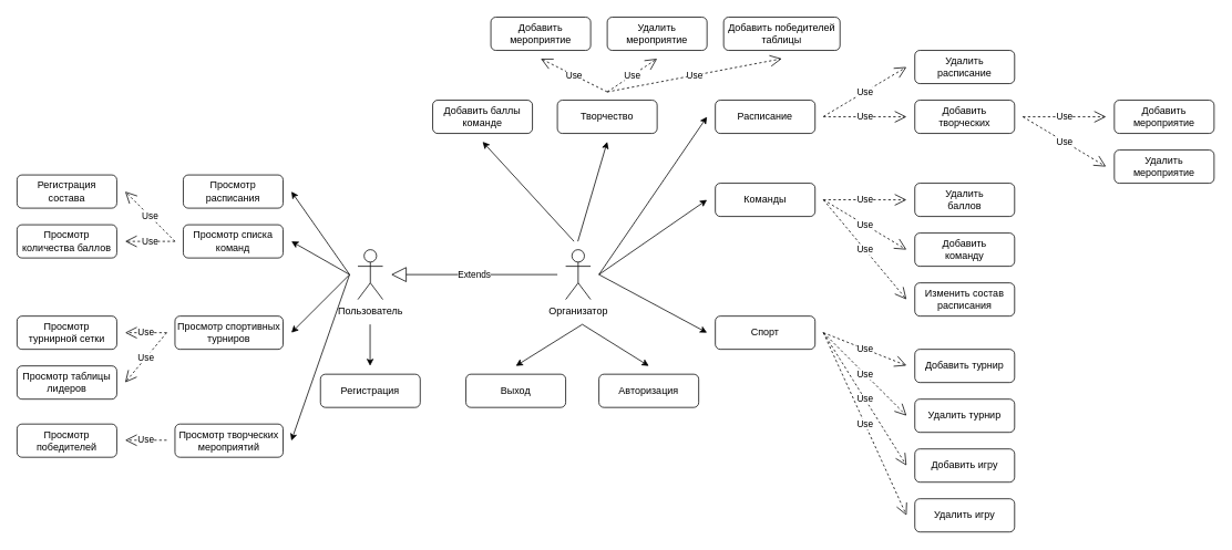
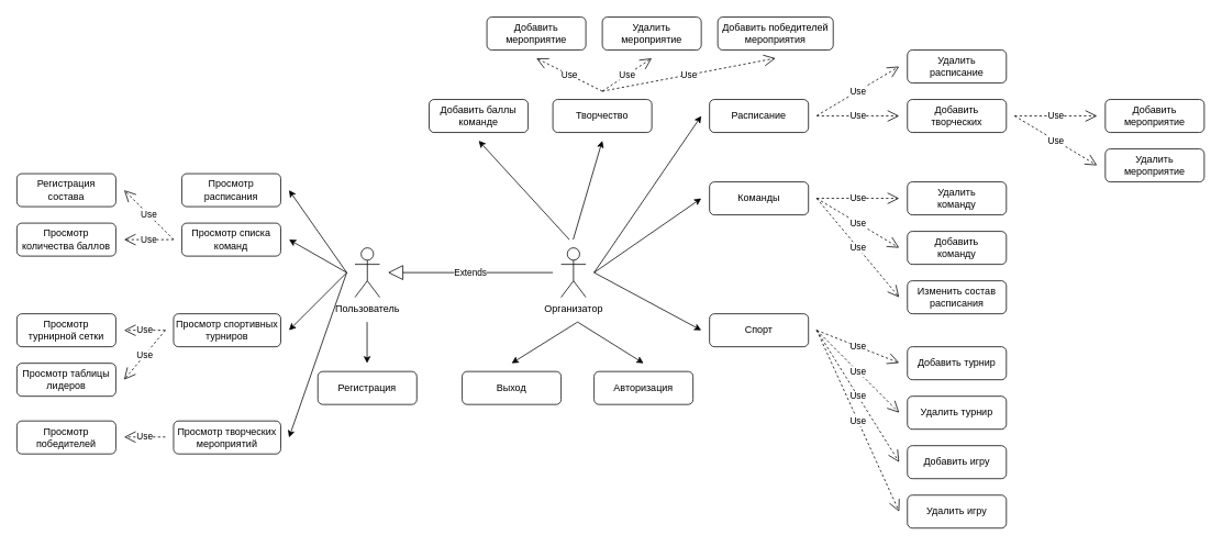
  <mxCell id="0" />
  <mxCell id="1" parent="0" />
  <mxCell id="2" value="Пользователь" style="shape=umlActor;verticalLabelPosition=bottom;verticalAlign=top;html=1;outlineConnect=0;" parent="1" vertex="1"><mxGeometry x="430" y="300" width="30" height="60" as="geometry" /></mxCell>
  <mxCell id="3" value="Просмотр расписания" style="rounded=1;whiteSpace=wrap;html=1;" parent="1" vertex="1"><mxGeometry y="210" width="120" height="40" as="geometry" x="220" /></mxCell>
  <mxCell id="4" value="Просмотр списка команд" style="rounded=1;whiteSpace=wrap;html=1;" parent="1" vertex="1"><mxGeometry y="270" width="120" height="40" as="geometry" x="220" /></mxCell>
  <mxCell id="5" value="Просмотр спортивных турниров" style="rounded=1;whiteSpace=wrap;html=1;" parent="1" vertex="1"><mxGeometry x="210" y="380" width="130" height="40" as="geometry" /></mxCell>
  <mxCell id="6" value="Просмотр творческих мероприятий" style="rounded=1;whiteSpace=wrap;html=1;" parent="1" vertex="1"><mxGeometry x="210" y="510" width="130" height="40" as="geometry" /></mxCell>
  <mxCell id="7" value="Организатор" style="shape=umlActor;verticalLabelPosition=bottom;verticalAlign=top;html=1;outlineConnect=0;" parent="1" vertex="1"><mxGeometry x="680" y="300" width="30" height="60" as="geometry" /></mxCell>
  <mxCell id="8" value="Расписание" style="rounded=1;whiteSpace=wrap;html=1;" parent="1" vertex="1"><mxGeometry x="860" y="120" width="120" height="40" as="geometry" /></mxCell>
  <mxCell id="9" value="Команды" style="rounded=1;whiteSpace=wrap;html=1;" parent="1" vertex="1"><mxGeometry x="860" y="220" width="120" height="40" as="geometry" /></mxCell>
  <mxCell id="10" value="Спорт" style="rounded=1;whiteSpace=wrap;html=1;" parent="1" vertex="1"><mxGeometry x="860" y="380" width="120" height="40" as="geometry" /></mxCell>
  <mxCell id="11" value="Творчество" style="rounded=1;whiteSpace=wrap;html=1;" parent="1" vertex="1"><mxGeometry x="670" y="120" width="120" height="40" as="geometry" /></mxCell>
  <mxCell id="12" value="" style="endArrow=classic;html=1;rounded=0;" parent="1" edge="1"><mxGeometry width="50" height="50" relative="1" as="geometry"><mxPoint x="720" y="330" as="sourcePoint" /><mxPoint x="850" as="targetPoint" y="140" /></mxGeometry></mxCell>
  <mxCell id="13" value="" style="endArrow=classic;html=1;rounded=0;" parent="1" edge="1"><mxGeometry width="50" height="50" relative="1" as="geometry"><mxPoint x="720" y="330" as="sourcePoint" /><mxPoint x="850" y="400" as="targetPoint" /></mxGeometry></mxCell>
  <mxCell id="14" value="" style="endArrow=classic;html=1;rounded=0;" parent="1" edge="1"><mxGeometry width="50" height="50" relative="1" as="geometry"><mxPoint x="720" y="330" as="sourcePoint" /><mxPoint x="850" y="240" as="targetPoint" /></mxGeometry></mxCell>
  <mxCell id="15" value="Регистрация" style="rounded=1;whiteSpace=wrap;html=1;" parent="1" vertex="1"><mxGeometry x="385" y="450" width="120" height="40" as="geometry" /></mxCell>
  <mxCell id="16" value="Авторизация" style="rounded=1;whiteSpace=wrap;html=1;" parent="1" vertex="1"><mxGeometry x="720" y="450" width="120" height="40" as="geometry" /></mxCell>
  <mxCell id="17" value="Удалить &lt;br&gt;расписание" style="rounded=1;whiteSpace=wrap;html=1;" parent="1" vertex="1"><mxGeometry x="1100" y="60" width="120" height="40" as="geometry" /></mxCell>
  <mxCell id="18" value="Добавить&lt;br&gt;творческих" style="rounded=1;whiteSpace=wrap;html=1;" parent="1" vertex="1"><mxGeometry x="1100" y="120" width="120" height="40" as="geometry" /></mxCell>
  <mxCell id="19" value="Добавить мероприятие" style="rounded=1;whiteSpace=wrap;html=1;" parent="1" vertex="1"><mxGeometry x="1340" y="120" width="120" height="40" as="geometry" /></mxCell>
  <mxCell id="20" value="Удалить&lt;br&gt;мероприятие" style="rounded=1;whiteSpace=wrap;html=1;" parent="1" vertex="1"><mxGeometry x="1340" y="180" width="120" height="40" as="geometry" /></mxCell>
- <mxCell id="21" value="Удалить&lt;br&gt;баллов" style="rounded=1;whiteSpace=wrap;html=1;" parent="1" vertex="1"><mxGeometry x="1100" y="220" width="120" height="40" as="geometry" /></mxCell>
+ <mxCell id="21" value="Удалить&lt;br&gt;команду" style="rounded=1;whiteSpace=wrap;html=1;" parent="1" vertex="1"><mxGeometry x="1100" y="220" width="120" height="40" as="geometry" /></mxCell>
  <mxCell id="22" value="Добавить&lt;br&gt;команду" style="rounded=1;whiteSpace=wrap;html=1;" parent="1" vertex="1"><mxGeometry x="1100" y="280" width="120" height="40" as="geometry" /></mxCell>
  <mxCell id="23" value="Изменить состав расписания" style="rounded=1;whiteSpace=wrap;html=1;" parent="1" vertex="1"><mxGeometry x="1100" y="340" width="120" height="40" as="geometry" /></mxCell>
  <mxCell id="24" value="Добавить турнир" style="rounded=1;whiteSpace=wrap;html=1;" parent="1" vertex="1"><mxGeometry x="1100" y="420" width="120" height="40" as="geometry" /></mxCell>
  <mxCell id="25" value="Удалить турнир" style="rounded=1;whiteSpace=wrap;html=1;" parent="1" vertex="1"><mxGeometry x="1100" y="480" width="120" height="40" as="geometry" /></mxCell>
  <mxCell id="26" value="Добавить игру" style="rounded=1;whiteSpace=wrap;html=1;" parent="1" vertex="1"><mxGeometry x="1100" y="540" width="120" height="40" as="geometry" /></mxCell>
  <mxCell id="27" value="Удалить игру" style="rounded=1;whiteSpace=wrap;html=1;" parent="1" vertex="1"><mxGeometry x="1100" y="600" width="120" height="40" as="geometry" /></mxCell>
  <mxCell id="28" value="Регистрация&lt;br&gt;состава" style="rounded=1;whiteSpace=wrap;html=1;" parent="1" vertex="1"><mxGeometry x="20" y="210" width="120" height="40" as="geometry" /></mxCell>
  <mxCell id="29" value="Просмотр количества баллов" style="rounded=1;whiteSpace=wrap;html=1;" parent="1" vertex="1"><mxGeometry x="20" y="270" width="120" height="40" as="geometry" /></mxCell>
  <mxCell id="30" value="Просмотр&lt;br&gt;турнирной сетки" style="rounded=1;whiteSpace=wrap;html=1;" parent="1" vertex="1"><mxGeometry x="20" y="380" width="120" height="40" as="geometry" /></mxCell>
  <mxCell id="31" value="Просмотр таблицы лидеров" style="rounded=1;whiteSpace=wrap;html=1;" parent="1" vertex="1"><mxGeometry x="20" y="440" width="120" height="40" as="geometry" /></mxCell>
  <mxCell id="32" value="Выход" style="rounded=1;whiteSpace=wrap;html=1;" parent="1" vertex="1"><mxGeometry x="560" y="450" width="120" height="40" as="geometry" /></mxCell>
  <mxCell id="33" value="" style="endArrow=classic;html=1;rounded=0;" parent="1" edge="1"><mxGeometry width="50" height="50" relative="1" as="geometry"><mxPoint x="700" y="390" as="sourcePoint" /><mxPoint x="780" y="440" as="targetPoint" /></mxGeometry></mxCell>
  <mxCell id="34" value="" style="endArrow=classic;html=1;rounded=0;" parent="1" edge="1"><mxGeometry width="50" height="50" relative="1" as="geometry"><mxPoint x="444.7" y="390" as="sourcePoint" /><mxPoint x="444.7" y="440" as="targetPoint" /></mxGeometry></mxCell>
  <mxCell id="35" value="" style="endArrow=classic;html=1;rounded=0;" parent="1" edge="1"><mxGeometry width="50" height="50" relative="1" as="geometry"><mxPoint x="700" y="390" as="sourcePoint" /><mxPoint x="620" y="440" as="targetPoint" /></mxGeometry></mxCell>
  <mxCell id="36" value="Extends" style="endArrow=block;endSize=16;endFill=0;html=1;rounded=0;" parent="1" edge="1"><mxGeometry width="160" relative="1" as="geometry"><mxPoint x="670" y="330" as="sourcePoint" /><mxPoint x="470" y="330" as="targetPoint" /></mxGeometry></mxCell>
  <mxCell id="37" value="Use" style="endArrow=open;endSize=12;dashed=1;html=1;rounded=0;" parent="1" edge="1"><mxGeometry width="160" relative="1" as="geometry"><mxPoint x="990" y="239.82" as="sourcePoint" /><mxPoint x="1090" y="240" as="targetPoint" /></mxGeometry></mxCell>
  <mxCell id="38" value="Use" style="endArrow=open;endSize=12;dashed=1;html=1;rounded=0;" parent="1" edge="1"><mxGeometry width="160" relative="1" as="geometry"><mxPoint x="990" y="240" as="sourcePoint" /><mxPoint x="1090" y="300" as="targetPoint" /></mxGeometry></mxCell>
  <mxCell id="39" value="Use" style="endArrow=open;endSize=12;dashed=1;html=1;rounded=0;" parent="1" edge="1"><mxGeometry width="160" relative="1" as="geometry"><mxPoint x="990" y="240" as="sourcePoint" /><mxPoint x="1090" y="360" as="targetPoint" /></mxGeometry></mxCell>
  <mxCell id="40" value="Use" style="endArrow=open;endSize=12;dashed=1;html=1;rounded=0;" parent="1" edge="1"><mxGeometry width="160" relative="1" as="geometry"><mxPoint x="990" y="139.63" as="sourcePoint" /><mxPoint x="1090" y="80" as="targetPoint" /></mxGeometry></mxCell>
  <mxCell id="41" value="Use" style="endArrow=open;endSize=12;dashed=1;html=1;rounded=0;" parent="1" edge="1"><mxGeometry width="160" relative="1" as="geometry"><mxPoint x="990" as="sourcePoint" y="140" /><mxPoint x="1090" as="targetPoint" y="140" /></mxGeometry></mxCell>
  <mxCell id="42" value="Use" style="endArrow=open;endSize=12;dashed=1;html=1;rounded=0;" parent="1" edge="1"><mxGeometry width="160" relative="1" as="geometry"><mxPoint x="1230" as="sourcePoint" y="140" /><mxPoint x="1330" as="targetPoint" y="140" /></mxGeometry></mxCell>
  <mxCell id="43" value="Use" style="endArrow=open;endSize=12;dashed=1;html=1;rounded=0;" parent="1" edge="1"><mxGeometry width="160" relative="1" as="geometry"><mxPoint x="1230" as="sourcePoint" y="140" /><mxPoint x="1330" y="200" as="targetPoint" /></mxGeometry></mxCell>
  <mxCell id="44" value="Use" style="endArrow=open;endSize=12;dashed=1;html=1;rounded=0;" parent="1" edge="1"><mxGeometry width="160" relative="1" as="geometry"><mxPoint x="990" y="400" as="sourcePoint" /><mxPoint x="1090" y="439.57" as="targetPoint" /></mxGeometry></mxCell>
  <mxCell id="45" value="Use" style="endArrow=open;endSize=12;dashed=1;html=1;rounded=0;" parent="1" edge="1"><mxGeometry width="160" relative="1" as="geometry"><mxPoint x="990" y="400" as="sourcePoint" /><mxPoint x="1090" y="500" as="targetPoint" /></mxGeometry></mxCell>
  <mxCell id="46" value="Use" style="endArrow=open;endSize=12;dashed=1;html=1;rounded=0;" parent="1" edge="1"><mxGeometry width="160" relative="1" as="geometry"><mxPoint x="990" y="400" as="sourcePoint" /><mxPoint x="1090" y="560" as="targetPoint" /></mxGeometry></mxCell>
  <mxCell id="47" value="Use" style="endArrow=open;endSize=12;dashed=1;html=1;rounded=0;" parent="1" edge="1"><mxGeometry width="160" relative="1" as="geometry"><mxPoint x="990" y="400" as="sourcePoint" /><mxPoint x="1090" y="620" as="targetPoint" /></mxGeometry></mxCell>
  <mxCell id="48" value="" style="endArrow=classic;html=1;rounded=0;" parent="1" edge="1"><mxGeometry width="50" height="50" relative="1" as="geometry"><mxPoint x="420" y="330" as="sourcePoint" /><mxPoint x="350" y="230" as="targetPoint" /></mxGeometry></mxCell>
  <mxCell id="49" value="" style="endArrow=classic;html=1;rounded=0;" parent="1" edge="1"><mxGeometry width="50" height="50" relative="1" as="geometry"><mxPoint x="420" y="330" as="sourcePoint" /><mxPoint x="350" y="290" as="targetPoint" /></mxGeometry></mxCell>
  <mxCell id="50" value="Use" style="endArrow=open;endSize=12;dashed=1;html=1;rounded=0;" parent="1" edge="1"><mxGeometry width="160" relative="1" as="geometry"><mxPoint x="210" y="290" as="sourcePoint" /><mxPoint x="150" y="230" as="targetPoint" /></mxGeometry></mxCell>
  <mxCell id="51" value="Use" style="endArrow=open;endSize=12;dashed=1;html=1;rounded=0;" parent="1" edge="1"><mxGeometry width="160" relative="1" as="geometry"><mxPoint x="210" y="290" as="sourcePoint" /><mxPoint x="150" y="290" as="targetPoint" /></mxGeometry></mxCell>
  <mxCell id="52" value="" style="endArrow=classic;html=1;rounded=0;" parent="1" edge="1"><mxGeometry width="50" height="50" relative="1" as="geometry"><mxPoint x="420" y="330" as="sourcePoint" /><mxPoint x="350" y="400" as="targetPoint" /></mxGeometry></mxCell>
  <mxCell id="53" value="" style="endArrow=classic;html=1;rounded=0;" parent="1" edge="1"><mxGeometry width="50" height="50" relative="1" as="geometry"><mxPoint x="420" y="330" as="sourcePoint" /><mxPoint x="350" y="530" as="targetPoint" /></mxGeometry></mxCell>
  <mxCell id="54" value="Use" style="endArrow=open;endSize=12;dashed=1;html=1;rounded=0;" parent="1" edge="1"><mxGeometry width="160" relative="1" as="geometry"><mxPoint x="200" y="400" as="sourcePoint" /><mxPoint x="150" y="400" as="targetPoint" /></mxGeometry></mxCell>
  <mxCell id="55" value="Use" style="endArrow=open;endSize=12;dashed=1;html=1;rounded=0;" parent="1" edge="1"><mxGeometry width="160" relative="1" as="geometry"><mxPoint x="200" y="400" as="sourcePoint" /><mxPoint x="150" y="460" as="targetPoint" /></mxGeometry></mxCell>
  <mxCell id="56" value="Просмотр победителей" style="rounded=1;whiteSpace=wrap;html=1;" parent="1" vertex="1"><mxGeometry x="20" y="510" width="120" height="40" as="geometry" /></mxCell>
  <mxCell id="57" value="Use" style="endArrow=open;endSize=12;dashed=1;html=1;rounded=0;" parent="1" edge="1"><mxGeometry width="160" relative="1" as="geometry"><mxPoint x="200" y="529.47" as="sourcePoint" /><mxPoint x="150" y="529.47" as="targetPoint" /></mxGeometry></mxCell>
  <mxCell id="58" value="" style="endArrow=classic;html=1;rounded=0;" parent="1" edge="1"><mxGeometry width="50" height="50" relative="1" as="geometry"><mxPoint x="694.64" y="290" as="sourcePoint" /><mxPoint x="730" y="170" as="targetPoint" /></mxGeometry></mxCell>
  <mxCell id="59" value="Добавить мероприятие" style="rounded=1;whiteSpace=wrap;html=1;" parent="1" vertex="1"><mxGeometry x="590" y="20" width="120" height="40" as="geometry" /></mxCell>
  <mxCell id="60" value="Удалить мероприятие" style="rounded=1;whiteSpace=wrap;html=1;" parent="1" vertex="1"><mxGeometry x="730" y="20" width="120" height="40" as="geometry" /></mxCell>
- <mxCell id="61" value="Добавить победителей таблицы" style="rounded=1;whiteSpace=wrap;html=1;" parent="1" vertex="1"><mxGeometry x="870" y="20" width="140" height="40" as="geometry" /></mxCell>
+ <mxCell id="61" value="Добавить победителей мероприятия" style="rounded=1;whiteSpace=wrap;html=1;" parent="1" vertex="1"><mxGeometry x="870" y="20" width="140" height="40" as="geometry" /></mxCell>
  <mxCell id="62" value="Use" style="endArrow=open;endSize=12;dashed=1;html=1;rounded=0;" parent="1" edge="1"><mxGeometry width="160" relative="1" as="geometry"><mxPoint x="730" y="110" as="sourcePoint" /><mxPoint x="650" y="70" as="targetPoint" /></mxGeometry></mxCell>
  <mxCell id="63" value="Use" style="endArrow=open;endSize=12;dashed=1;html=1;rounded=0;" parent="1" edge="1"><mxGeometry width="160" relative="1" as="geometry"><mxPoint x="730" y="110" as="sourcePoint" /><mxPoint x="790" y="70" as="targetPoint" /></mxGeometry></mxCell>
  <mxCell id="64" value="Use" style="endArrow=open;endSize=12;dashed=1;html=1;rounded=0;" parent="1" edge="1"><mxGeometry width="160" relative="1" as="geometry"><mxPoint x="730" y="110" as="sourcePoint" /><mxPoint x="940" y="70" as="targetPoint" /></mxGeometry></mxCell>
  <mxCell id="65" value="Добавить баллы команде" style="rounded=1;whiteSpace=wrap;html=1;" parent="1" vertex="1"><mxGeometry x="520" y="120" width="120" height="40" as="geometry" /></mxCell>
  <mxCell id="66" value="" style="endArrow=classic;html=1;rounded=0;" parent="1" edge="1"><mxGeometry width="50" height="50" relative="1" as="geometry"><mxPoint x="690" y="290" as="sourcePoint" /><mxPoint x="580" y="170" as="targetPoint" /></mxGeometry></mxCell>
